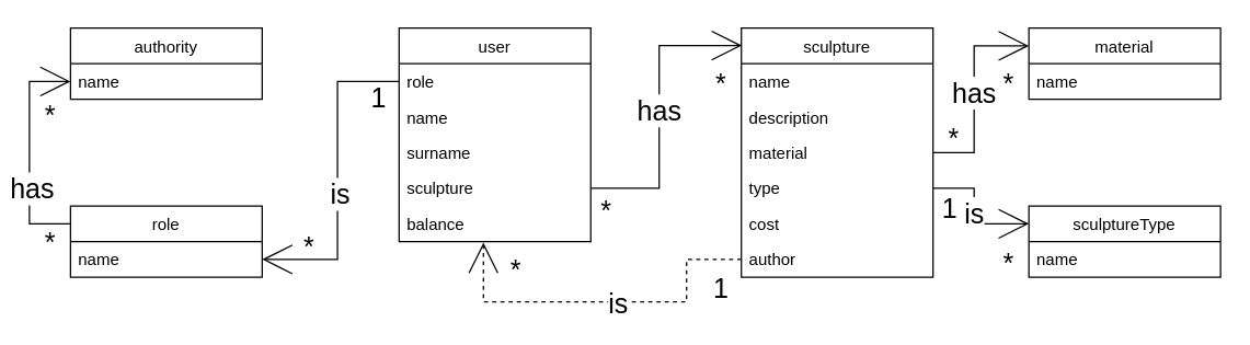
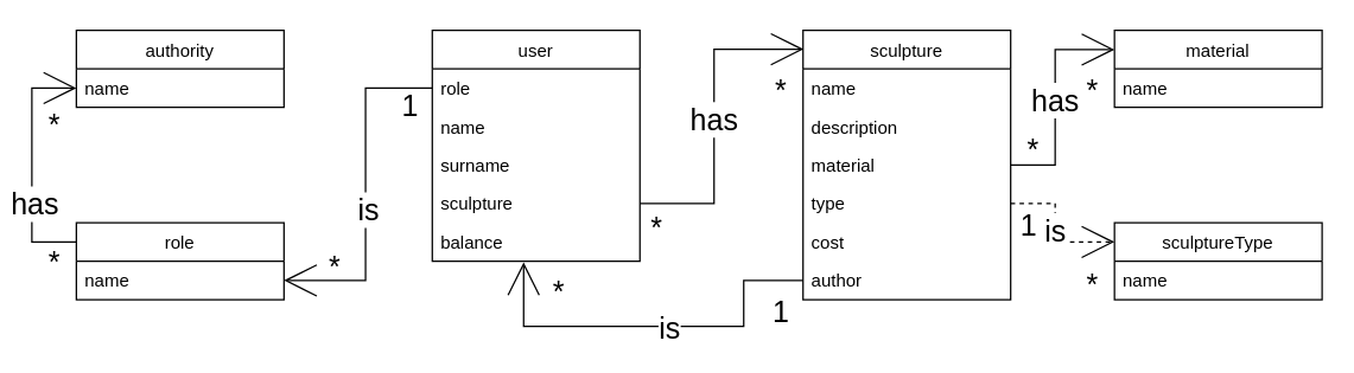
  <mxCell id="0" />
  <mxCell id="1" parent="0" />
  <mxCell id="2" value="authority" style="swimlane;fontStyle=0;childLayout=stackLayout;horizontal=1;startSize=26;fillColor=none;horizontalStack=0;resizeParent=1;resizeParentMax=0;resizeLast=0;collapsible=1;marginBottom=0;" parent="1" vertex="1"><mxGeometry x="50" y="20" width="140" height="52" as="geometry" /></mxCell>
  <mxCell id="3" value="name" style="text;strokeColor=none;fillColor=none;align=left;verticalAlign=top;spacingLeft=4;spacingRight=4;overflow=hidden;rotatable=0;points=[[0,0.5],[1,0.5]];portConstraint=eastwest;" parent="2" vertex="1"><mxGeometry y="26" width="140" height="26" as="geometry" /></mxCell>
  <mxCell id="4" style="edgeStyle=orthogonalEdgeStyle;rounded=0;orthogonalLoop=1;jettySize=auto;html=1;exitX=0;exitY=0.25;exitDx=0;exitDy=0;entryX=0;entryY=0.5;entryDx=0;entryDy=0;fontSize=20;endArrow=open;endFill=0;strokeWidth=1;endSize=20;" parent="1" source="6" target="3" edge="1"><mxGeometry relative="1" as="geometry" /></mxCell>
  <mxCell id="5" value="has" style="edgeLabel;html=1;align=center;verticalAlign=middle;resizable=0;points=[];fontSize=20;" parent="4" vertex="1" connectable="0"><mxGeometry x="-0.309" y="-1" relative="1" as="geometry"><mxPoint as="offset" /></mxGeometry></mxCell>
  <mxCell id="6" value="role" style="swimlane;fontStyle=0;childLayout=stackLayout;horizontal=1;startSize=26;fillColor=none;horizontalStack=0;resizeParent=1;resizeParentMax=0;resizeLast=0;collapsible=1;marginBottom=0;" parent="1" vertex="1"><mxGeometry x="50" y="150" width="140" height="52" as="geometry" /></mxCell>
  <mxCell id="7" value="name" style="text;strokeColor=none;fillColor=none;align=left;verticalAlign=top;spacingLeft=4;spacingRight=4;overflow=hidden;rotatable=0;points=[[0,0.5],[1,0.5]];portConstraint=eastwest;" parent="6" vertex="1"><mxGeometry y="26" width="140" height="26" as="geometry" /></mxCell>
  <mxCell id="8" value="user" style="swimlane;fontStyle=0;childLayout=stackLayout;horizontal=1;startSize=26;fillColor=none;horizontalStack=0;resizeParent=1;resizeParentMax=0;resizeLast=0;collapsible=1;marginBottom=0;" parent="1" vertex="1"><mxGeometry x="290" y="20" width="140" height="156" as="geometry"><mxRectangle x="230" y="430" width="60" height="30" as="alternateBounds" /></mxGeometry></mxCell>
  <mxCell id="9" value="role" style="text;strokeColor=none;fillColor=none;align=left;verticalAlign=top;spacingLeft=4;spacingRight=4;overflow=hidden;rotatable=0;points=[[0,0.5],[1,0.5]];portConstraint=eastwest;" parent="8" vertex="1"><mxGeometry y="26" width="140" height="26" as="geometry" /></mxCell>
  <mxCell id="10" value="name" style="text;strokeColor=none;fillColor=none;align=left;verticalAlign=top;spacingLeft=4;spacingRight=4;overflow=hidden;rotatable=0;points=[[0,0.5],[1,0.5]];portConstraint=eastwest;" parent="8" vertex="1"><mxGeometry y="52" width="140" height="26" as="geometry" /></mxCell>
  <mxCell id="11" value="surname" style="text;strokeColor=none;fillColor=none;align=left;verticalAlign=top;spacingLeft=4;spacingRight=4;overflow=hidden;rotatable=0;points=[[0,0.5],[1,0.5]];portConstraint=eastwest;" parent="8" vertex="1"><mxGeometry y="78" width="140" height="26" as="geometry" /></mxCell>
  <mxCell id="12" value="sculpture" style="text;strokeColor=none;fillColor=none;align=left;verticalAlign=top;spacingLeft=4;spacingRight=4;overflow=hidden;rotatable=0;points=[[0,0.5],[1,0.5]];portConstraint=eastwest;" parent="8" vertex="1"><mxGeometry y="104" width="140" height="26" as="geometry" /></mxCell>
  <mxCell id="13" value="balance" style="text;strokeColor=none;fillColor=none;align=left;verticalAlign=top;spacingLeft=4;spacingRight=4;overflow=hidden;rotatable=0;points=[[0,0.5],[1,0.5]];portConstraint=eastwest;" parent="8" vertex="1"><mxGeometry y="130" width="140" height="26" as="geometry" /></mxCell>
  <mxCell id="14" value="sculpture" style="swimlane;fontStyle=0;childLayout=stackLayout;horizontal=1;startSize=26;fillColor=none;horizontalStack=0;resizeParent=1;resizeParentMax=0;resizeLast=0;collapsible=1;marginBottom=0;" parent="1" vertex="1"><mxGeometry x="540" y="20" width="140" height="182" as="geometry" /></mxCell>
  <mxCell id="15" value="name" style="text;strokeColor=none;fillColor=none;align=left;verticalAlign=top;spacingLeft=4;spacingRight=4;overflow=hidden;rotatable=0;points=[[0,0.5],[1,0.5]];portConstraint=eastwest;" parent="14" vertex="1"><mxGeometry y="26" width="140" height="26" as="geometry" /></mxCell>
  <mxCell id="16" value="description" style="text;strokeColor=none;fillColor=none;align=left;verticalAlign=top;spacingLeft=4;spacingRight=4;overflow=hidden;rotatable=0;points=[[0,0.5],[1,0.5]];portConstraint=eastwest;" parent="14" vertex="1"><mxGeometry y="52" width="140" height="26" as="geometry" /></mxCell>
  <mxCell id="17" value="material" style="text;strokeColor=none;fillColor=none;align=left;verticalAlign=top;spacingLeft=4;spacingRight=4;overflow=hidden;rotatable=0;points=[[0,0.5],[1,0.5]];portConstraint=eastwest;" parent="14" vertex="1"><mxGeometry y="78" width="140" height="26" as="geometry" /></mxCell>
  <mxCell id="18" value="type" style="text;strokeColor=none;fillColor=none;align=left;verticalAlign=top;spacingLeft=4;spacingRight=4;overflow=hidden;rotatable=0;points=[[0,0.5],[1,0.5]];portConstraint=eastwest;" parent="14" vertex="1"><mxGeometry y="104" width="140" height="26" as="geometry" /></mxCell>
  <mxCell id="19" value="cost" style="text;strokeColor=none;fillColor=none;align=left;verticalAlign=top;spacingLeft=4;spacingRight=4;overflow=hidden;rotatable=0;points=[[0,0.5],[1,0.5]];portConstraint=eastwest;" parent="14" vertex="1"><mxGeometry y="130" width="140" height="26" as="geometry" /></mxCell>
  <mxCell id="20" value="author" style="text;strokeColor=none;fillColor=none;align=left;verticalAlign=top;spacingLeft=4;spacingRight=4;overflow=hidden;rotatable=0;points=[[0,0.5],[1,0.5]];portConstraint=eastwest;" parent="14" vertex="1"><mxGeometry y="156" width="140" height="26" as="geometry" /></mxCell>
  <mxCell id="21" value="material" style="swimlane;fontStyle=0;childLayout=stackLayout;horizontal=1;startSize=26;fillColor=none;horizontalStack=0;resizeParent=1;resizeParentMax=0;resizeLast=0;collapsible=1;marginBottom=0;" parent="1" vertex="1"><mxGeometry x="750" y="20" width="140" height="52" as="geometry" /></mxCell>
  <mxCell id="22" value="name" style="text;strokeColor=none;fillColor=none;align=left;verticalAlign=top;spacingLeft=4;spacingRight=4;overflow=hidden;rotatable=0;points=[[0,0.5],[1,0.5]];portConstraint=eastwest;" parent="21" vertex="1"><mxGeometry y="26" width="140" height="26" as="geometry" /></mxCell>
  <mxCell id="23" value="sculptureType" style="swimlane;fontStyle=0;childLayout=stackLayout;horizontal=1;startSize=26;fillColor=none;horizontalStack=0;resizeParent=1;resizeParentMax=0;resizeLast=0;collapsible=1;marginBottom=0;" parent="1" vertex="1"><mxGeometry x="750" y="150" width="140" height="52" as="geometry" /></mxCell>
  <mxCell id="24" value="name" style="text;strokeColor=none;fillColor=none;align=left;verticalAlign=top;spacingLeft=4;spacingRight=4;overflow=hidden;rotatable=0;points=[[0,0.5],[1,0.5]];portConstraint=eastwest;" parent="23" vertex="1"><mxGeometry y="26" width="140" height="26" as="geometry" /></mxCell>
  <mxCell id="25" style="edgeStyle=orthogonalEdgeStyle;rounded=0;orthogonalLoop=1;jettySize=auto;html=1;exitX=0;exitY=0.5;exitDx=0;exitDy=0;entryX=1;entryY=0.5;entryDx=0;entryDy=0;fontSize=20;endArrow=open;endFill=0;endSize=20;" parent="1" source="9" target="7" edge="1"><mxGeometry relative="1" as="geometry" /></mxCell>
  <mxCell id="26" value="is" style="edgeLabel;html=1;align=center;verticalAlign=middle;resizable=0;points=[];fontSize=20;" parent="25" vertex="1" connectable="0"><mxGeometry x="0.097" y="1" relative="1" as="geometry"><mxPoint as="offset" /></mxGeometry></mxCell>
  <mxCell id="27" value="*" style="text;html=1;align=center;verticalAlign=middle;resizable=0;points=[];autosize=1;strokeColor=none;fillColor=none;fontSize=20;" parent="1" vertex="1"><mxGeometry x="20" y="63" width="30" height="40" as="geometry" /></mxCell>
  <mxCell id="28" value="*" style="text;html=1;align=center;verticalAlign=middle;resizable=0;points=[];autosize=1;strokeColor=none;fillColor=none;fontSize=20;" parent="1" vertex="1"><mxGeometry x="20" y="156" width="30" height="40" as="geometry" /></mxCell>
  <mxCell id="29" value="1" style="text;html=1;align=center;verticalAlign=middle;resizable=0;points=[];autosize=1;strokeColor=none;fillColor=none;fontSize=20;" parent="1" vertex="1"><mxGeometry x="260" y="50" width="30" height="40" as="geometry" /></mxCell>
  <mxCell id="30" value="*" style="text;html=1;align=center;verticalAlign=middle;resizable=0;points=[];autosize=1;strokeColor=none;fillColor=none;fontSize=20;" parent="1" vertex="1"><mxGeometry x="209" y="159" width="30" height="40" as="geometry" /></mxCell>
  <mxCell id="31" value="has" style="edgeStyle=orthogonalEdgeStyle;rounded=0;orthogonalLoop=1;jettySize=auto;html=1;exitX=1;exitY=0.5;exitDx=0;exitDy=0;entryX=0.003;entryY=0.07;entryDx=0;entryDy=0;entryPerimeter=0;strokeWidth=1;fontSize=20;endArrow=open;endFill=0;endSize=20;" parent="1" source="12" target="14" edge="1"><mxGeometry relative="1" as="geometry" /></mxCell>
  <mxCell id="32" value="*" style="text;html=1;align=center;verticalAlign=middle;resizable=0;points=[];autosize=1;strokeColor=none;fillColor=none;fontSize=20;" parent="1" vertex="1"><mxGeometry x="426" y="133" width="30" height="40" as="geometry" /></mxCell>
  <mxCell id="33" value="*" style="text;html=1;align=center;verticalAlign=middle;resizable=0;points=[];autosize=1;strokeColor=none;fillColor=none;fontSize=20;" parent="1" vertex="1"><mxGeometry x="510" y="40" width="30" height="40" as="geometry" /></mxCell>
  <mxCell id="34" value="has" style="edgeStyle=orthogonalEdgeStyle;rounded=0;orthogonalLoop=1;jettySize=auto;html=1;exitX=1;exitY=0.5;exitDx=0;exitDy=0;entryX=0;entryY=0.25;entryDx=0;entryDy=0;strokeWidth=1;fontSize=20;endArrow=open;endFill=0;endSize=20;" parent="1" source="17" target="21" edge="1"><mxGeometry relative="1" as="geometry" /></mxCell>
- <mxCell id="35" value="is" style="edgeStyle=orthogonalEdgeStyle;rounded=0;orthogonalLoop=1;jettySize=auto;html=1;exitX=1;exitY=0.5;exitDx=0;exitDy=0;entryX=0;entryY=0.25;entryDx=0;entryDy=0;strokeWidth=1;fontSize=20;endArrow=open;endFill=0;endSize=20;" parent="1" source="18" target="23" edge="1"><mxGeometry relative="1" as="geometry" /></mxCell>
+ <mxCell id="35" value="is" style="edgeStyle=orthogonalEdgeStyle;rounded=0;orthogonalLoop=1;jettySize=auto;html=1;exitX=1;exitY=0.5;exitDx=0;exitDy=0;entryX=0;entryY=0.25;entryDx=0;entryDy=0;strokeWidth=1;fontSize=20;endArrow=open;endFill=0;endSize=20;dashed=1;" parent="1" source="18" target="23" edge="1"><mxGeometry relative="1" as="geometry" /></mxCell>
  <mxCell id="36" value="*" style="text;html=1;align=center;verticalAlign=middle;resizable=0;points=[];autosize=1;strokeColor=none;fillColor=none;fontSize=20;" parent="1" vertex="1"><mxGeometry x="680" y="80" width="30" height="40" as="geometry" /></mxCell>
  <mxCell id="37" value="1" style="text;html=1;align=center;verticalAlign=middle;resizable=0;points=[];autosize=1;strokeColor=none;fillColor=none;fontSize=20;" parent="1" vertex="1"><mxGeometry x="677" y="131" width="30" height="40" as="geometry" /></mxCell>
  <mxCell id="38" value="*" style="text;html=1;align=center;verticalAlign=middle;resizable=0;points=[];autosize=1;strokeColor=none;fillColor=none;fontSize=20;" parent="1" vertex="1"><mxGeometry x="720" y="40" width="30" height="40" as="geometry" /></mxCell>
  <mxCell id="39" value="*" style="text;html=1;align=center;verticalAlign=middle;resizable=0;points=[];autosize=1;strokeColor=none;fillColor=none;fontSize=20;" parent="1" vertex="1"><mxGeometry x="720" y="171" width="30" height="40" as="geometry" /></mxCell>
- <mxCell id="40" style="edgeStyle=orthogonalEdgeStyle;rounded=0;orthogonalLoop=1;jettySize=auto;html=1;exitX=0;exitY=0.5;exitDx=0;exitDy=0;entryX=0.44;entryY=1.031;entryDx=0;entryDy=0;entryPerimeter=0;endArrow=open;endFill=0;endSize=20;dashed=1;" parent="1" source="20" target="13" edge="1"><mxGeometry relative="1" as="geometry"><Array as="points"><mxPoint x="500" y="189" /><mxPoint x="500" y="220" /><mxPoint x="352" y="220" /></Array></mxGeometry></mxCell>
+ <mxCell id="40" style="edgeStyle=orthogonalEdgeStyle;rounded=0;orthogonalLoop=1;jettySize=auto;html=1;exitX=0;exitY=0.5;exitDx=0;exitDy=0;entryX=0.44;entryY=1.031;entryDx=0;entryDy=0;entryPerimeter=0;endArrow=open;endFill=0;endSize=20;" parent="1" source="20" target="13" edge="1"><mxGeometry relative="1" as="geometry"><Array as="points"><mxPoint x="500" y="189" /><mxPoint x="500" y="220" /><mxPoint x="352" y="220" /></Array></mxGeometry></mxCell>
  <mxCell id="41" value="is" style="edgeLabel;html=1;align=center;verticalAlign=middle;resizable=0;points=[];fontSize=20;" parent="40" vertex="1" connectable="0"><mxGeometry x="-0.069" relative="1" as="geometry"><mxPoint as="offset" /></mxGeometry></mxCell>
  <mxCell id="42" value="1" style="text;html=1;align=center;verticalAlign=middle;resizable=0;points=[];autosize=1;strokeColor=none;fillColor=none;fontSize=20;" parent="1" vertex="1"><mxGeometry x="510" y="190" width="30" height="40" as="geometry" /></mxCell>
  <mxCell id="43" value="*" style="text;html=1;align=center;verticalAlign=middle;resizable=0;points=[];autosize=1;strokeColor=none;fillColor=none;fontSize=20;" parent="1" vertex="1"><mxGeometry x="360" y="176" width="30" height="40" as="geometry" /></mxCell>
